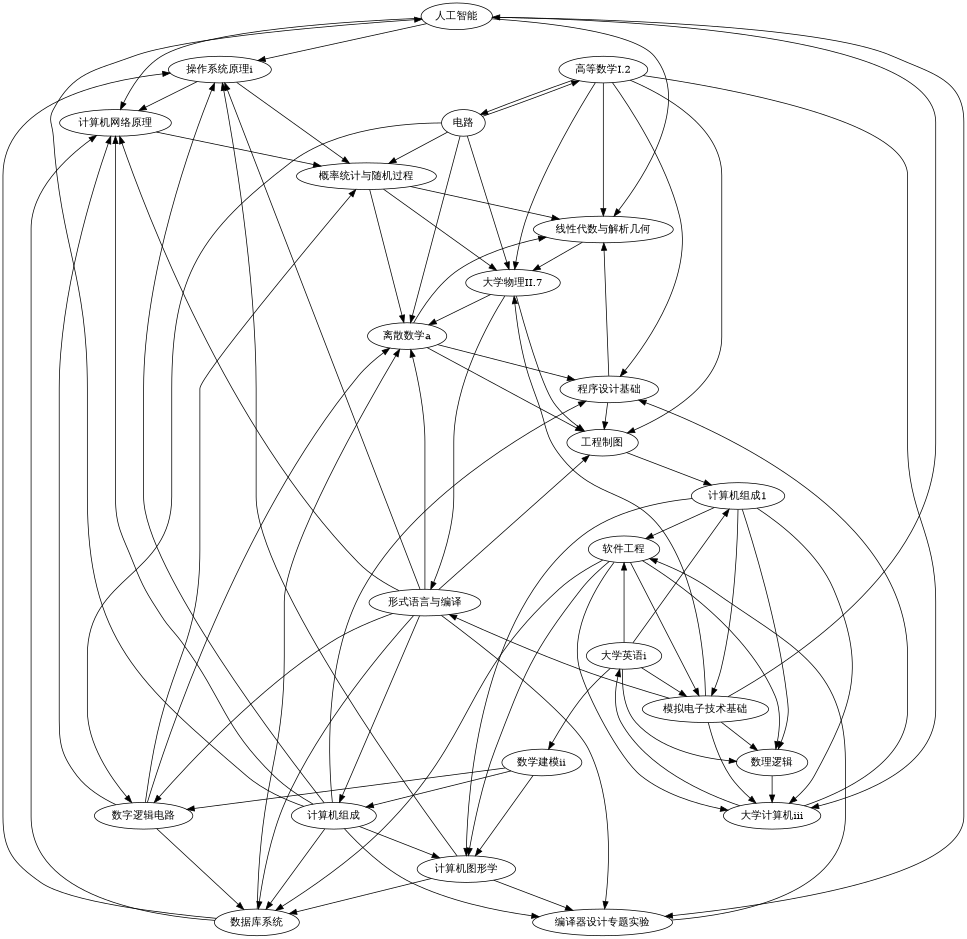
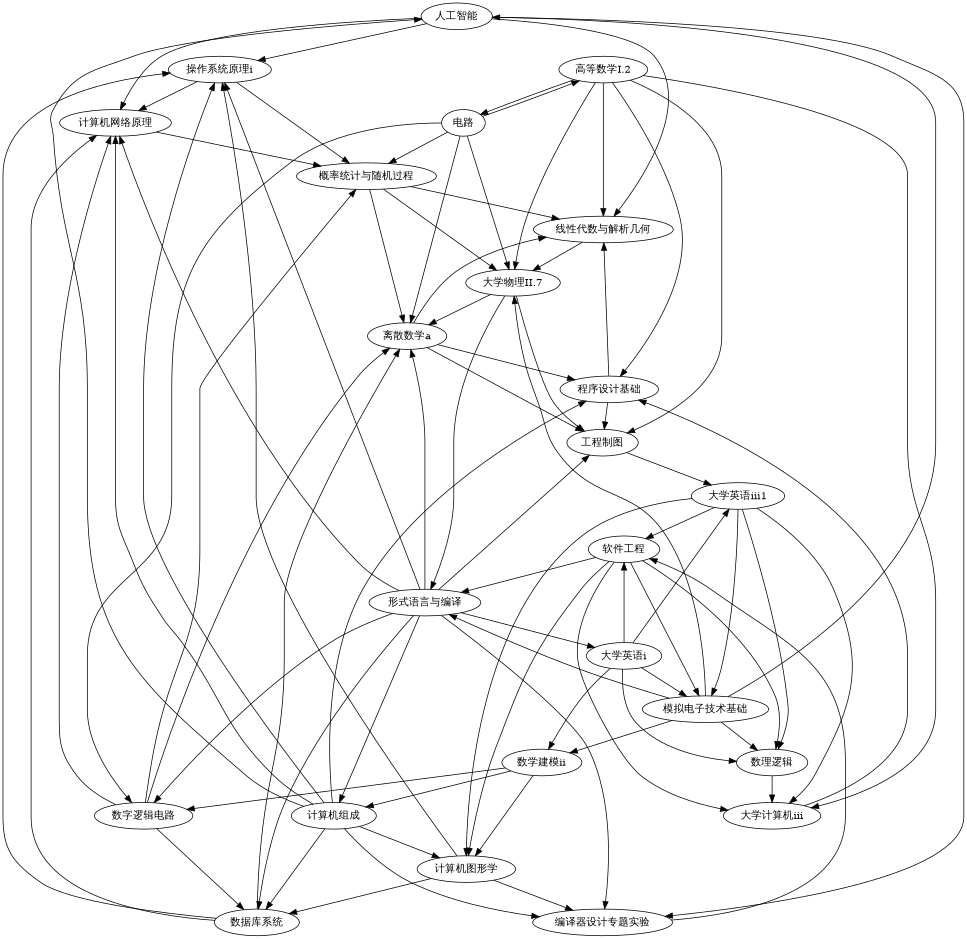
  strict digraph {
    fontname="DejaVu Serif"
    node [fontname="DejaVu Serif"]
    edge [fontname="DejaVu Serif" weight=1]
    "人工智能"
    "操作系统原理i"
    "线性代数与解析几何"
    "编译器设计专题实验"
    "计算机网络原理"
    "概率统计与随机过程"
    n7 [label="大学物理II.7"]
    "软件工程"
    "离散数学a"
    "工程制图"
    "形式语言与编译"
    "数据库系统"
    "数理逻辑"
    "模拟电子技术基础"
    "大学计算机iii"
    "计算机图形学"
-   "大学英语iii1" [label="计算机组成1"]
+   "大学英语iii1"
    "数字逻辑电路"
    "计算机组成"
    "程序设计基础"
    "大学英语i"
    "数学建模ii"
    "电路"
    "高等数学I.2"
    "人工智能" -> "操作系统原理i"
    "人工智能" -> "线性代数与解析几何"
    "人工智能" -> "编译器设计专题实验"
    "人工智能" -> "计算机网络原理"
    "操作系统原理i" -> "计算机网络原理"
    "操作系统原理i" -> "概率统计与随机过程"
    "线性代数与解析几何" -> n7
    "编译器设计专题实验" -> "软件工程"
    "计算机网络原理" -> "概率统计与随机过程"
    "概率统计与随机过程" -> "线性代数与解析几何"
    "概率统计与随机过程" -> n7
    "概率统计与随机过程" -> "离散数学a"
    n7 -> "离散数学a"
    n7 -> "工程制图"
    n7 -> "形式语言与编译"
-   "软件工程" -> "数据库系统"
+   "软件工程" -> "形式语言与编译"
    "软件工程" -> "数理逻辑"
    "软件工程" -> "模拟电子技术基础"
    "软件工程" -> "大学计算机iii"
    "软件工程" -> "计算机图形学"
    "离散数学a" -> "线性代数与解析几何"
    "离散数学a" -> "工程制图"
    "离散数学a" -> "程序设计基础"
    "工程制图" -> "大学英语iii1"
    "形式语言与编译" -> "操作系统原理i"
    "形式语言与编译" -> "编译器设计专题实验"
    "形式语言与编译" -> "计算机网络原理"
    "形式语言与编译" -> "离散数学a"
    "形式语言与编译" -> "工程制图"
    "形式语言与编译" -> "数据库系统"
    "形式语言与编译" -> "数字逻辑电路"
    "形式语言与编译" -> "计算机组成"
    "数据库系统" -> "操作系统原理i"
    "数据库系统" -> "计算机网络原理"
    "数据库系统" -> "离散数学a"
    "数理逻辑" -> "大学计算机iii"
    "模拟电子技术基础" -> "人工智能"
    "模拟电子技术基础" -> n7
    "模拟电子技术基础" -> "形式语言与编译"
    "模拟电子技术基础" -> "数理逻辑"
-   "模拟电子技术基础" -> "大学计算机iii"
+   "模拟电子技术基础" -> "数学建模ii"
    "大学计算机iii" -> "程序设计基础"
-   "大学计算机iii" -> "大学英语i"
+   "形式语言与编译" -> "大学英语i"
    "计算机图形学" -> "操作系统原理i"
    "计算机图形学" -> "编译器设计专题实验"
    "计算机图形学" -> "数据库系统"
    "大学英语iii1" -> "软件工程"
    "大学英语iii1" -> "数理逻辑"
    "大学英语iii1" -> "模拟电子技术基础"
    "大学英语iii1" -> "大学计算机iii"
    "大学英语iii1" -> "计算机图形学"
    "数字逻辑电路" -> "计算机网络原理"
    "数字逻辑电路" -> "概率统计与随机过程"
    "数字逻辑电路" -> "离散数学a"
    "数字逻辑电路" -> "数据库系统"
    "计算机组成" -> "人工智能"
    "计算机组成" -> "操作系统原理i"
    "计算机组成" -> "编译器设计专题实验"
    "计算机组成" -> "计算机网络原理"
    "计算机组成" -> "数据库系统"
    "计算机组成" -> "计算机图形学"
    "计算机组成" -> "程序设计基础"
    "程序设计基础" -> "线性代数与解析几何"
    "程序设计基础" -> "工程制图"
    "大学英语i" -> "软件工程"
    "大学英语i" -> "数理逻辑"
    "大学英语i" -> "模拟电子技术基础"
    "大学英语i" -> "大学英语iii1"
    "大学英语i" -> "数学建模ii"
    "数学建模ii" -> "计算机图形学"
    "数学建模ii" -> "数字逻辑电路"
    "数学建模ii" -> "计算机组成"
    "电路" -> "概率统计与随机过程"
    "电路" -> n7
    "电路" -> "离散数学a"
    "电路" -> "数字逻辑电路"
    "电路" -> "高等数学I.2"
    "高等数学I.2" -> "线性代数与解析几何"
    "高等数学I.2" -> n7
    "高等数学I.2" -> "工程制图"
    "高等数学I.2" -> "大学计算机iii"
    "高等数学I.2" -> "程序设计基础"
    "高等数学I.2" -> "电路"
  }
